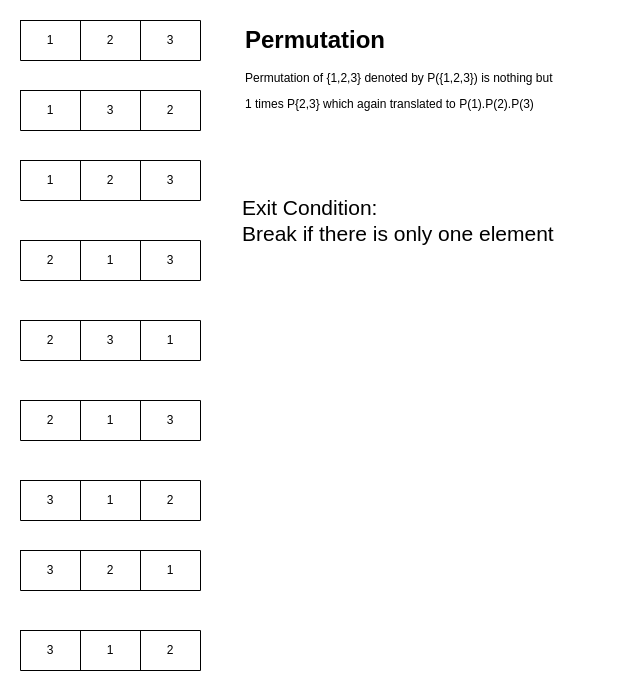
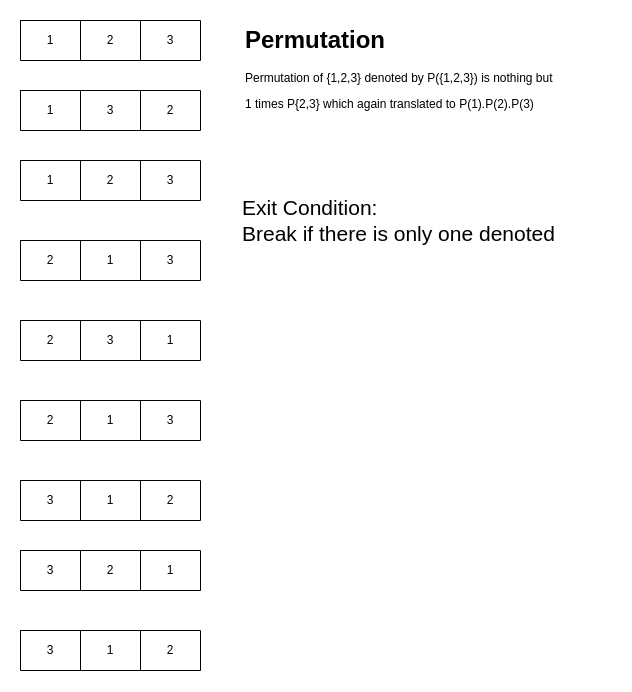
  <mxCell id="0" />
  <mxCell id="1" parent="0" />
  <mxCell id="2" value="" style="shape=table;startSize=0;container=1;collapsible=0;childLayout=tableLayout;" vertex="1" parent="1"><mxGeometry x="20" y="20" width="180" height="40" as="geometry" /></mxCell>
  <mxCell id="3" value="" style="shape=tableRow;horizontal=0;startSize=0;swimlaneHead=0;swimlaneBody=0;top=0;left=0;bottom=0;right=0;collapsible=0;dropTarget=0;fillColor=none;points=[[0,0.5],[1,0.5]];portConstraint=eastwest;" vertex="1" parent="2"><mxGeometry width="180" height="40" as="geometry" /></mxCell>
  <mxCell id="4" value="1" style="shape=partialRectangle;html=1;whiteSpace=wrap;connectable=0;overflow=hidden;fillColor=none;top=0;left=0;bottom=0;right=0;pointerEvents=1;" vertex="1" parent="3"><mxGeometry width="60" height="40" as="geometry"><mxRectangle width="60" height="40" as="alternateBounds" /></mxGeometry></mxCell>
  <mxCell id="5" value="2" style="shape=partialRectangle;html=1;whiteSpace=wrap;connectable=0;overflow=hidden;fillColor=none;top=0;left=0;bottom=0;right=0;pointerEvents=1;" vertex="1" parent="3"><mxGeometry x="60" width="60" height="40" as="geometry"><mxRectangle width="60" height="40" as="alternateBounds" /></mxGeometry></mxCell>
  <mxCell id="6" value="3" style="shape=partialRectangle;html=1;whiteSpace=wrap;connectable=0;overflow=hidden;fillColor=none;top=0;left=0;bottom=0;right=0;pointerEvents=1;" vertex="1" parent="3"><mxGeometry x="120" width="60" height="40" as="geometry"><mxRectangle width="60" height="40" as="alternateBounds" /></mxGeometry></mxCell>
  <mxCell id="7" value="" style="shape=table;startSize=0;container=1;collapsible=0;childLayout=tableLayout;" vertex="1" parent="1"><mxGeometry x="20" y="90" width="180" height="40" as="geometry" /></mxCell>
  <mxCell id="8" value="" style="shape=tableRow;horizontal=0;startSize=0;swimlaneHead=0;swimlaneBody=0;top=0;left=0;bottom=0;right=0;collapsible=0;dropTarget=0;fillColor=none;points=[[0,0.5],[1,0.5]];portConstraint=eastwest;" vertex="1" parent="7"><mxGeometry width="180" height="40" as="geometry" /></mxCell>
  <mxCell id="9" value="1" style="shape=partialRectangle;html=1;whiteSpace=wrap;connectable=0;overflow=hidden;fillColor=none;top=0;left=0;bottom=0;right=0;pointerEvents=1;" vertex="1" parent="8"><mxGeometry width="60" height="40" as="geometry"><mxRectangle width="60" height="40" as="alternateBounds" /></mxGeometry></mxCell>
  <mxCell id="10" value="3" style="shape=partialRectangle;html=1;whiteSpace=wrap;connectable=0;overflow=hidden;fillColor=none;top=0;left=0;bottom=0;right=0;pointerEvents=1;" vertex="1" parent="8"><mxGeometry x="60" width="60" height="40" as="geometry"><mxRectangle width="60" height="40" as="alternateBounds" /></mxGeometry></mxCell>
  <mxCell id="11" value="2" style="shape=partialRectangle;html=1;whiteSpace=wrap;connectable=0;overflow=hidden;fillColor=none;top=0;left=0;bottom=0;right=0;pointerEvents=1;" vertex="1" parent="8"><mxGeometry x="120" width="60" height="40" as="geometry"><mxRectangle width="60" height="40" as="alternateBounds" /></mxGeometry></mxCell>
  <mxCell id="12" value="" style="shape=table;startSize=0;container=1;collapsible=0;childLayout=tableLayout;" vertex="1" parent="1"><mxGeometry x="20" y="160" width="180" height="40" as="geometry" /></mxCell>
  <mxCell id="13" value="" style="shape=tableRow;horizontal=0;startSize=0;swimlaneHead=0;swimlaneBody=0;top=0;left=0;bottom=0;right=0;collapsible=0;dropTarget=0;fillColor=none;points=[[0,0.5],[1,0.5]];portConstraint=eastwest;" vertex="1" parent="12"><mxGeometry width="180" height="40" as="geometry" /></mxCell>
  <mxCell id="14" value="1" style="shape=partialRectangle;html=1;whiteSpace=wrap;connectable=0;overflow=hidden;fillColor=none;top=0;left=0;bottom=0;right=0;pointerEvents=1;" vertex="1" parent="13"><mxGeometry width="60" height="40" as="geometry"><mxRectangle width="60" height="40" as="alternateBounds" /></mxGeometry></mxCell>
  <mxCell id="15" value="2" style="shape=partialRectangle;html=1;whiteSpace=wrap;connectable=0;overflow=hidden;fillColor=none;top=0;left=0;bottom=0;right=0;pointerEvents=1;" vertex="1" parent="13"><mxGeometry x="60" width="60" height="40" as="geometry"><mxRectangle width="60" height="40" as="alternateBounds" /></mxGeometry></mxCell>
  <mxCell id="16" value="3" style="shape=partialRectangle;html=1;whiteSpace=wrap;connectable=0;overflow=hidden;fillColor=none;top=0;left=0;bottom=0;right=0;pointerEvents=1;" vertex="1" parent="13"><mxGeometry x="120" width="60" height="40" as="geometry"><mxRectangle width="60" height="40" as="alternateBounds" /></mxGeometry></mxCell>
  <mxCell id="17" value="" style="shape=table;startSize=0;container=1;collapsible=0;childLayout=tableLayout;" vertex="1" parent="1"><mxGeometry x="20" y="240" width="180" height="40" as="geometry" /></mxCell>
  <mxCell id="18" value="" style="shape=tableRow;horizontal=0;startSize=0;swimlaneHead=0;swimlaneBody=0;top=0;left=0;bottom=0;right=0;collapsible=0;dropTarget=0;fillColor=none;points=[[0,0.5],[1,0.5]];portConstraint=eastwest;" vertex="1" parent="17"><mxGeometry width="180" height="40" as="geometry" /></mxCell>
  <mxCell id="19" value="2" style="shape=partialRectangle;html=1;whiteSpace=wrap;connectable=0;overflow=hidden;fillColor=none;top=0;left=0;bottom=0;right=0;pointerEvents=1;" vertex="1" parent="18"><mxGeometry width="60" height="40" as="geometry"><mxRectangle width="60" height="40" as="alternateBounds" /></mxGeometry></mxCell>
  <mxCell id="20" value="1" style="shape=partialRectangle;html=1;whiteSpace=wrap;connectable=0;overflow=hidden;fillColor=none;top=0;left=0;bottom=0;right=0;pointerEvents=1;" vertex="1" parent="18"><mxGeometry x="60" width="60" height="40" as="geometry"><mxRectangle width="60" height="40" as="alternateBounds" /></mxGeometry></mxCell>
  <mxCell id="21" value="3" style="shape=partialRectangle;html=1;whiteSpace=wrap;connectable=0;overflow=hidden;fillColor=none;top=0;left=0;bottom=0;right=0;pointerEvents=1;" vertex="1" parent="18"><mxGeometry x="120" width="60" height="40" as="geometry"><mxRectangle width="60" height="40" as="alternateBounds" /></mxGeometry></mxCell>
  <mxCell id="22" value="" style="shape=table;startSize=0;container=1;collapsible=0;childLayout=tableLayout;" vertex="1" parent="1"><mxGeometry x="20" y="320" width="180" height="40" as="geometry" /></mxCell>
  <mxCell id="23" value="" style="shape=tableRow;horizontal=0;startSize=0;swimlaneHead=0;swimlaneBody=0;top=0;left=0;bottom=0;right=0;collapsible=0;dropTarget=0;fillColor=none;points=[[0,0.5],[1,0.5]];portConstraint=eastwest;" vertex="1" parent="22"><mxGeometry width="180" height="40" as="geometry" /></mxCell>
  <mxCell id="24" value="2" style="shape=partialRectangle;html=1;whiteSpace=wrap;connectable=0;overflow=hidden;fillColor=none;top=0;left=0;bottom=0;right=0;pointerEvents=1;" vertex="1" parent="23"><mxGeometry width="60" height="40" as="geometry"><mxRectangle width="60" height="40" as="alternateBounds" /></mxGeometry></mxCell>
  <mxCell id="25" value="3" style="shape=partialRectangle;html=1;whiteSpace=wrap;connectable=0;overflow=hidden;fillColor=none;top=0;left=0;bottom=0;right=0;pointerEvents=1;" vertex="1" parent="23"><mxGeometry x="60" width="60" height="40" as="geometry"><mxRectangle width="60" height="40" as="alternateBounds" /></mxGeometry></mxCell>
  <mxCell id="26" value="1" style="shape=partialRectangle;html=1;whiteSpace=wrap;connectable=0;overflow=hidden;fillColor=none;top=0;left=0;bottom=0;right=0;pointerEvents=1;" vertex="1" parent="23"><mxGeometry x="120" width="60" height="40" as="geometry"><mxRectangle width="60" height="40" as="alternateBounds" /></mxGeometry></mxCell>
  <mxCell id="27" value="" style="shape=table;startSize=0;container=1;collapsible=0;childLayout=tableLayout;" vertex="1" parent="1"><mxGeometry x="20" y="400" width="180" height="40" as="geometry" /></mxCell>
  <mxCell id="28" value="" style="shape=tableRow;horizontal=0;startSize=0;swimlaneHead=0;swimlaneBody=0;top=0;left=0;bottom=0;right=0;collapsible=0;dropTarget=0;fillColor=none;points=[[0,0.5],[1,0.5]];portConstraint=eastwest;" vertex="1" parent="27"><mxGeometry width="180" height="40" as="geometry" /></mxCell>
  <mxCell id="29" value="2" style="shape=partialRectangle;html=1;whiteSpace=wrap;connectable=0;overflow=hidden;fillColor=none;top=0;left=0;bottom=0;right=0;pointerEvents=1;" vertex="1" parent="28"><mxGeometry width="60" height="40" as="geometry"><mxRectangle width="60" height="40" as="alternateBounds" /></mxGeometry></mxCell>
  <mxCell id="30" value="1" style="shape=partialRectangle;html=1;whiteSpace=wrap;connectable=0;overflow=hidden;fillColor=none;top=0;left=0;bottom=0;right=0;pointerEvents=1;" vertex="1" parent="28"><mxGeometry x="60" width="60" height="40" as="geometry"><mxRectangle width="60" height="40" as="alternateBounds" /></mxGeometry></mxCell>
  <mxCell id="31" value="3" style="shape=partialRectangle;html=1;whiteSpace=wrap;connectable=0;overflow=hidden;fillColor=none;top=0;left=0;bottom=0;right=0;pointerEvents=1;" vertex="1" parent="28"><mxGeometry x="120" width="60" height="40" as="geometry"><mxRectangle width="60" height="40" as="alternateBounds" /></mxGeometry></mxCell>
  <mxCell id="32" value="" style="shape=table;startSize=0;container=1;collapsible=0;childLayout=tableLayout;" vertex="1" parent="1"><mxGeometry x="20" y="480" width="180" height="40" as="geometry" /></mxCell>
  <mxCell id="33" value="" style="shape=tableRow;horizontal=0;startSize=0;swimlaneHead=0;swimlaneBody=0;top=0;left=0;bottom=0;right=0;collapsible=0;dropTarget=0;fillColor=none;points=[[0,0.5],[1,0.5]];portConstraint=eastwest;" vertex="1" parent="32"><mxGeometry width="180" height="40" as="geometry" /></mxCell>
  <mxCell id="34" value="3" style="shape=partialRectangle;html=1;whiteSpace=wrap;connectable=0;overflow=hidden;fillColor=none;top=0;left=0;bottom=0;right=0;pointerEvents=1;" vertex="1" parent="33"><mxGeometry width="60" height="40" as="geometry"><mxRectangle width="60" height="40" as="alternateBounds" /></mxGeometry></mxCell>
  <mxCell id="35" value="1" style="shape=partialRectangle;html=1;whiteSpace=wrap;connectable=0;overflow=hidden;fillColor=none;top=0;left=0;bottom=0;right=0;pointerEvents=1;" vertex="1" parent="33"><mxGeometry x="60" width="60" height="40" as="geometry"><mxRectangle width="60" height="40" as="alternateBounds" /></mxGeometry></mxCell>
  <mxCell id="36" value="2" style="shape=partialRectangle;html=1;whiteSpace=wrap;connectable=0;overflow=hidden;fillColor=none;top=0;left=0;bottom=0;right=0;pointerEvents=1;" vertex="1" parent="33"><mxGeometry x="120" width="60" height="40" as="geometry"><mxRectangle width="60" height="40" as="alternateBounds" /></mxGeometry></mxCell>
  <mxCell id="37" value="" style="shape=table;startSize=0;container=1;collapsible=0;childLayout=tableLayout;" vertex="1" parent="1"><mxGeometry x="20" y="550" width="180" height="40" as="geometry" /></mxCell>
  <mxCell id="38" value="" style="shape=tableRow;horizontal=0;startSize=0;swimlaneHead=0;swimlaneBody=0;top=0;left=0;bottom=0;right=0;collapsible=0;dropTarget=0;fillColor=none;points=[[0,0.5],[1,0.5]];portConstraint=eastwest;" vertex="1" parent="37"><mxGeometry width="180" height="40" as="geometry" /></mxCell>
  <mxCell id="39" value="3" style="shape=partialRectangle;html=1;whiteSpace=wrap;connectable=0;overflow=hidden;fillColor=none;top=0;left=0;bottom=0;right=0;pointerEvents=1;" vertex="1" parent="38"><mxGeometry width="60" height="40" as="geometry"><mxRectangle width="60" height="40" as="alternateBounds" /></mxGeometry></mxCell>
  <mxCell id="40" value="2" style="shape=partialRectangle;html=1;whiteSpace=wrap;connectable=0;overflow=hidden;fillColor=none;top=0;left=0;bottom=0;right=0;pointerEvents=1;" vertex="1" parent="38"><mxGeometry x="60" width="60" height="40" as="geometry"><mxRectangle width="60" height="40" as="alternateBounds" /></mxGeometry></mxCell>
  <mxCell id="41" value="1" style="shape=partialRectangle;html=1;whiteSpace=wrap;connectable=0;overflow=hidden;fillColor=none;top=0;left=0;bottom=0;right=0;pointerEvents=1;" vertex="1" parent="38"><mxGeometry x="120" width="60" height="40" as="geometry"><mxRectangle width="60" height="40" as="alternateBounds" /></mxGeometry></mxCell>
  <mxCell id="42" value="" style="shape=table;startSize=0;container=1;collapsible=0;childLayout=tableLayout;" vertex="1" parent="1"><mxGeometry x="20" y="630" width="180" height="40" as="geometry" /></mxCell>
  <mxCell id="43" value="" style="shape=tableRow;horizontal=0;startSize=0;swimlaneHead=0;swimlaneBody=0;top=0;left=0;bottom=0;right=0;collapsible=0;dropTarget=0;fillColor=none;points=[[0,0.5],[1,0.5]];portConstraint=eastwest;" vertex="1" parent="42"><mxGeometry width="180" height="40" as="geometry" /></mxCell>
  <mxCell id="44" value="3" style="shape=partialRectangle;html=1;whiteSpace=wrap;connectable=0;overflow=hidden;fillColor=none;top=0;left=0;bottom=0;right=0;pointerEvents=1;" vertex="1" parent="43"><mxGeometry width="60" height="40" as="geometry"><mxRectangle width="60" height="40" as="alternateBounds" /></mxGeometry></mxCell>
  <mxCell id="45" value="1" style="shape=partialRectangle;html=1;whiteSpace=wrap;connectable=0;overflow=hidden;fillColor=none;top=0;left=0;bottom=0;right=0;pointerEvents=1;" vertex="1" parent="43"><mxGeometry x="60" width="60" height="40" as="geometry"><mxRectangle width="60" height="40" as="alternateBounds" /></mxGeometry></mxCell>
  <mxCell id="46" value="2" style="shape=partialRectangle;html=1;whiteSpace=wrap;connectable=0;overflow=hidden;fillColor=none;top=0;left=0;bottom=0;right=0;pointerEvents=1;" vertex="1" parent="43"><mxGeometry x="120" width="60" height="40" as="geometry"><mxRectangle width="60" height="40" as="alternateBounds" /></mxGeometry></mxCell>
  <mxCell id="47" value="&lt;h1&gt;Permutation&lt;/h1&gt;&lt;p&gt;Permutation of {1,2,3} denoted by P({1,2,3}) is nothing but&amp;nbsp;&lt;/p&gt;&lt;p&gt;1 times P{2,3} which again translated to P(1).P(2).P(3)&lt;/p&gt;" style="text;html=1;strokeColor=none;fillColor=none;spacing=5;spacingTop=-20;whiteSpace=wrap;overflow=hidden;rounded=0;" vertex="1" parent="1"><mxGeometry x="240" y="20" width="370" height="120" as="geometry" /></mxCell>
- <mxCell id="48" value="&lt;font style=&quot;font-size: 21px;&quot;&gt;Exit Condition:&lt;br&gt;Break if there is only one element&lt;/font&gt;" style="text;html=1;strokeColor=none;fillColor=none;align=left;verticalAlign=middle;whiteSpace=wrap;rounded=0;" vertex="1" parent="1"><mxGeometry x="240" y="170" width="330" height="100" as="geometry" /></mxCell>
+ <mxCell id="48" value="&lt;font style=&quot;font-size: 21px;&quot;&gt;Exit Condition:&lt;br&gt;Break if there is only one denoted&lt;/font&gt;" style="text;html=1;strokeColor=none;fillColor=none;align=left;verticalAlign=middle;whiteSpace=wrap;rounded=0;" vertex="1" parent="1"><mxGeometry x="240" y="170" width="330" height="100" as="geometry" /></mxCell>
